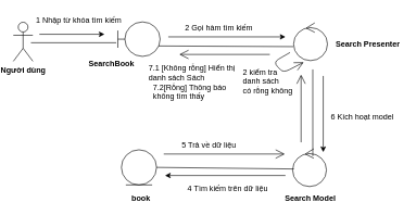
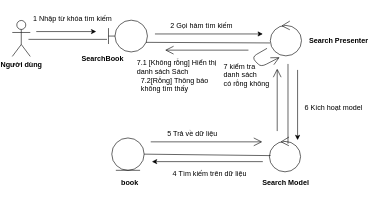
  <mxCell id="0" />
  <mxCell id="1" parent="0" />
  <mxCell id="2" value="Người dùng" style="shape=umlActor;verticalLabelPosition=bottom;labelBackgroundColor=#ffffff;verticalAlign=top;html=1;outlineConnect=0;fontStyle=1" parent="1" vertex="1"><mxGeometry x="20" y="33.5" width="30" height="60" as="geometry" /></mxCell>
  <mxCell id="3" value="" style="ellipse;shape=umlControl;whiteSpace=wrap;html=1;strokeColor=#000000;" parent="1" vertex="1"><mxGeometry x="450.5" y="34.5" width="52" height="58" as="geometry" /></mxCell>
  <mxCell id="4" value="&amp;nbsp;Search Presenter" style="text;html=1;resizable=0;points=[];autosize=1;align=left;verticalAlign=top;spacingTop=-4;fontStyle=1" parent="1" vertex="1"><mxGeometry x="509.5" y="57.5" width="107" height="14" as="geometry" /></mxCell>
  <mxCell id="5" value="" style="shape=umlBoundary;whiteSpace=wrap;html=1;strokeColor=#000000;" parent="1" vertex="1"><mxGeometry x="180.5" y="33" width="65" height="53" as="geometry" /></mxCell>
  <mxCell id="6" value="SearchBook&amp;nbsp;" style="text;html=1;resizable=0;points=[];autosize=1;align=left;verticalAlign=top;spacingTop=-4;fontStyle=1" parent="1" vertex="1"><mxGeometry x="134" y="88" width="79" height="14" as="geometry" /></mxCell>
  <mxCell id="7" value="" style="ellipse;shape=umlEntity;whiteSpace=wrap;html=1;strokeColor=#000000;" parent="1" vertex="1"><mxGeometry x="186" y="229.5" width="54" height="54" as="geometry" /></mxCell>
  <mxCell id="8" value="&amp;nbsp;Search Model" style="text;html=1;resizable=0;points=[];autosize=1;align=left;verticalAlign=top;spacingTop=-4;fontStyle=1" parent="1" vertex="1"><mxGeometry x="431.5" y="293.5" width="87" height="14" as="geometry" /></mxCell>
  <mxCell id="9" value="" style="ellipse;shape=umlControl;whiteSpace=wrap;html=1;strokeColor=#000000;" parent="1" vertex="1"><mxGeometry x="449" y="228" width="52" height="58" as="geometry" /></mxCell>
  <mxCell id="10" value="book" style="text;html=1;resizable=0;points=[];autosize=1;align=left;verticalAlign=top;spacingTop=-4;fontStyle=1" parent="1" vertex="1"><mxGeometry x="200" y="293.5" width="36" height="14" as="geometry" /></mxCell>
  <mxCell id="11" value="" style="endArrow=none;html=1;entryX=-0.038;entryY=0.604;entryDx=0;entryDy=0;entryPerimeter=0;" parent="1" target="5" edge="1"><mxGeometry width="50" height="50" relative="1" as="geometry"><mxPoint x="47" y="65" as="sourcePoint" /><mxPoint x="133" y="-1" as="targetPoint" /></mxGeometry></mxCell>
  <mxCell id="12" value="" style="endArrow=none;html=1;exitX=0.962;exitY=0.698;exitDx=0;exitDy=0;exitPerimeter=0;entryX=-0.01;entryY=0.629;entryDx=0;entryDy=0;entryPerimeter=0;" parent="1" source="5" target="3" edge="1"><mxGeometry width="50" height="50" relative="1" as="geometry"><mxPoint x="327" y="97" as="sourcePoint" /><mxPoint x="377" y="47" as="targetPoint" /></mxGeometry></mxCell>
  <mxCell id="13" value="" style="endArrow=none;html=1;exitX=0.596;exitY=0.19;exitDx=0;exitDy=0;exitPerimeter=0;" parent="1" source="9" edge="1"><mxGeometry width="50" height="50" relative="1" as="geometry"><mxPoint x="431" y="199" as="sourcePoint" /><mxPoint x="480" y="106" as="targetPoint" /></mxGeometry></mxCell>
  <mxCell id="14" value="" style="endArrow=none;html=1;entryX=0.038;entryY=0.534;entryDx=0;entryDy=0;entryPerimeter=0;exitX=1;exitY=0.5;exitDx=0;exitDy=0;" parent="1" source="7" target="9" edge="1"><mxGeometry width="50" height="50" relative="1" as="geometry"><mxPoint x="293" y="257" as="sourcePoint" /><mxPoint x="343" y="207" as="targetPoint" /></mxGeometry></mxCell>
  <mxCell id="15" value="1 Nhập từ khóa tìm kiếm" style="text;html=1;resizable=0;points=[];autosize=1;align=left;verticalAlign=top;spacingTop=-4;" parent="1" vertex="1"><mxGeometry x="53" y="20.5" width="141" height="14" as="geometry" /></mxCell>
  <mxCell id="16" value="" style="endArrow=classic;html=1;" parent="1" edge="1"><mxGeometry width="50" height="50" relative="1" as="geometry"><mxPoint x="60" y="52" as="sourcePoint" /><mxPoint x="160" y="52" as="targetPoint" /></mxGeometry></mxCell>
  <mxCell id="17" value="" style="endArrow=classic;html=1;" parent="1" edge="1"><mxGeometry width="50" height="50" relative="1" as="geometry"><mxPoint x="258" y="56" as="sourcePoint" /><mxPoint x="438" y="56" as="targetPoint" /></mxGeometry></mxCell>
  <mxCell id="18" value="" style="endArrow=classic;html=1;" parent="1" edge="1"><mxGeometry width="50" height="50" relative="1" as="geometry"><mxPoint x="496" y="116" as="sourcePoint" /><mxPoint x="496" y="233" as="targetPoint" /></mxGeometry></mxCell>
  <mxCell id="19" value="" style="endArrow=classic;html=1;" parent="1" edge="1"><mxGeometry width="50" height="50" relative="1" as="geometry"><mxPoint x="438" y="269" as="sourcePoint" /><mxPoint x="253" y="269" as="targetPoint" /></mxGeometry></mxCell>
  <mxCell id="20" value="" style="endArrow=open;endFill=1;endSize=12;html=1;" parent="1" edge="1"><mxGeometry width="160" relative="1" as="geometry"><mxPoint x="251" y="236" as="sourcePoint" /><mxPoint x="437" y="236" as="targetPoint" /></mxGeometry></mxCell>
  <mxCell id="21" value="" style="endArrow=open;endFill=1;endSize=12;html=1;" parent="1" edge="1"><mxGeometry width="160" relative="1" as="geometry"><mxPoint x="462" y="218" as="sourcePoint" /><mxPoint x="462" y="114" as="targetPoint" /></mxGeometry></mxCell>
  <mxCell id="22" value="" style="endArrow=open;endFill=1;endSize=12;html=1;" parent="1" edge="1"><mxGeometry width="160" relative="1" as="geometry"><mxPoint x="445" y="80" as="sourcePoint" /><mxPoint x="466" y="95" as="targetPoint" /><Array as="points"><mxPoint x="419" y="95" /><mxPoint x="435" y="111" /></Array></mxGeometry></mxCell>
  <mxCell id="23" value="" style="endArrow=open;endFill=1;endSize=12;html=1;" parent="1" edge="1"><mxGeometry width="160" relative="1" as="geometry"><mxPoint x="414" y="83" as="sourcePoint" /><mxPoint x="275" y="83" as="targetPoint" /></mxGeometry></mxCell>
  <mxCell id="24" value="2 Gọi hàm tìm kiếm" style="text;html=1;resizable=0;points=[];autosize=1;align=left;verticalAlign=top;spacingTop=-4;" parent="1" vertex="1"><mxGeometry x="282" y="33" width="114" height="14" as="geometry" /></mxCell>
  <mxCell id="25" value="6 Kích hoạt model" style="text;html=1;resizable=0;points=[];autosize=1;align=left;verticalAlign=top;spacingTop=-4;" parent="1" vertex="1"><mxGeometry x="506" y="170" width="107" height="14" as="geometry" /></mxCell>
  <mxCell id="26" value="4 Tìm kiếm trên dữ liệu" style="text;html=1;resizable=0;points=[];autosize=1;align=left;verticalAlign=top;spacingTop=-4;" parent="1" vertex="1"><mxGeometry x="285.5" y="279.5" width="133" height="14" as="geometry" /></mxCell>
  <mxCell id="27" value="5 Trả về dữ liệu" style="text;html=1;resizable=0;points=[];autosize=1;align=left;verticalAlign=top;spacingTop=-4;" parent="1" vertex="1"><mxGeometry x="277" y="213" width="94" height="14" as="geometry" /></mxCell>
- <mxCell id="28" value="2 kiểm tra &lt;br&gt;danh sách&lt;br&gt;có rỗng không&lt;br&gt;" style="text;html=1;resizable=0;points=[];autosize=1;align=left;verticalAlign=top;spacingTop=-4;" parent="1" vertex="1"><mxGeometry x="371" y="100.5" width="86" height="42" as="geometry" /></mxCell>
+ <mxCell id="28" value="7 kiểm tra &lt;br&gt;danh sách&lt;br&gt;có rỗng không&lt;br&gt;" style="text;html=1;resizable=0;points=[];autosize=1;align=left;verticalAlign=top;spacingTop=-4;" parent="1" vertex="1"><mxGeometry x="371" y="100.5" width="86" height="42" as="geometry" /></mxCell>
  <mxCell id="29" value="7.1 [Không rỗng] Hiển thị&amp;nbsp;&lt;br&gt;danh sách Sách&lt;br&gt;" style="text;html=1;resizable=0;points=[];autosize=1;align=left;verticalAlign=top;spacingTop=-4;" parent="1" vertex="1"><mxGeometry x="225.5" y="95" width="146" height="28" as="geometry" /></mxCell>
  <mxCell id="30" value="7.2[Rỗng] Thông báo&amp;nbsp;&lt;br&gt;không tìm thấy&lt;br&gt;" style="text;html=1;resizable=0;points=[];autosize=1;align=left;verticalAlign=top;spacingTop=-4;" parent="1" vertex="1"><mxGeometry x="232.5" y="124" width="126" height="28" as="geometry" /></mxCell>
